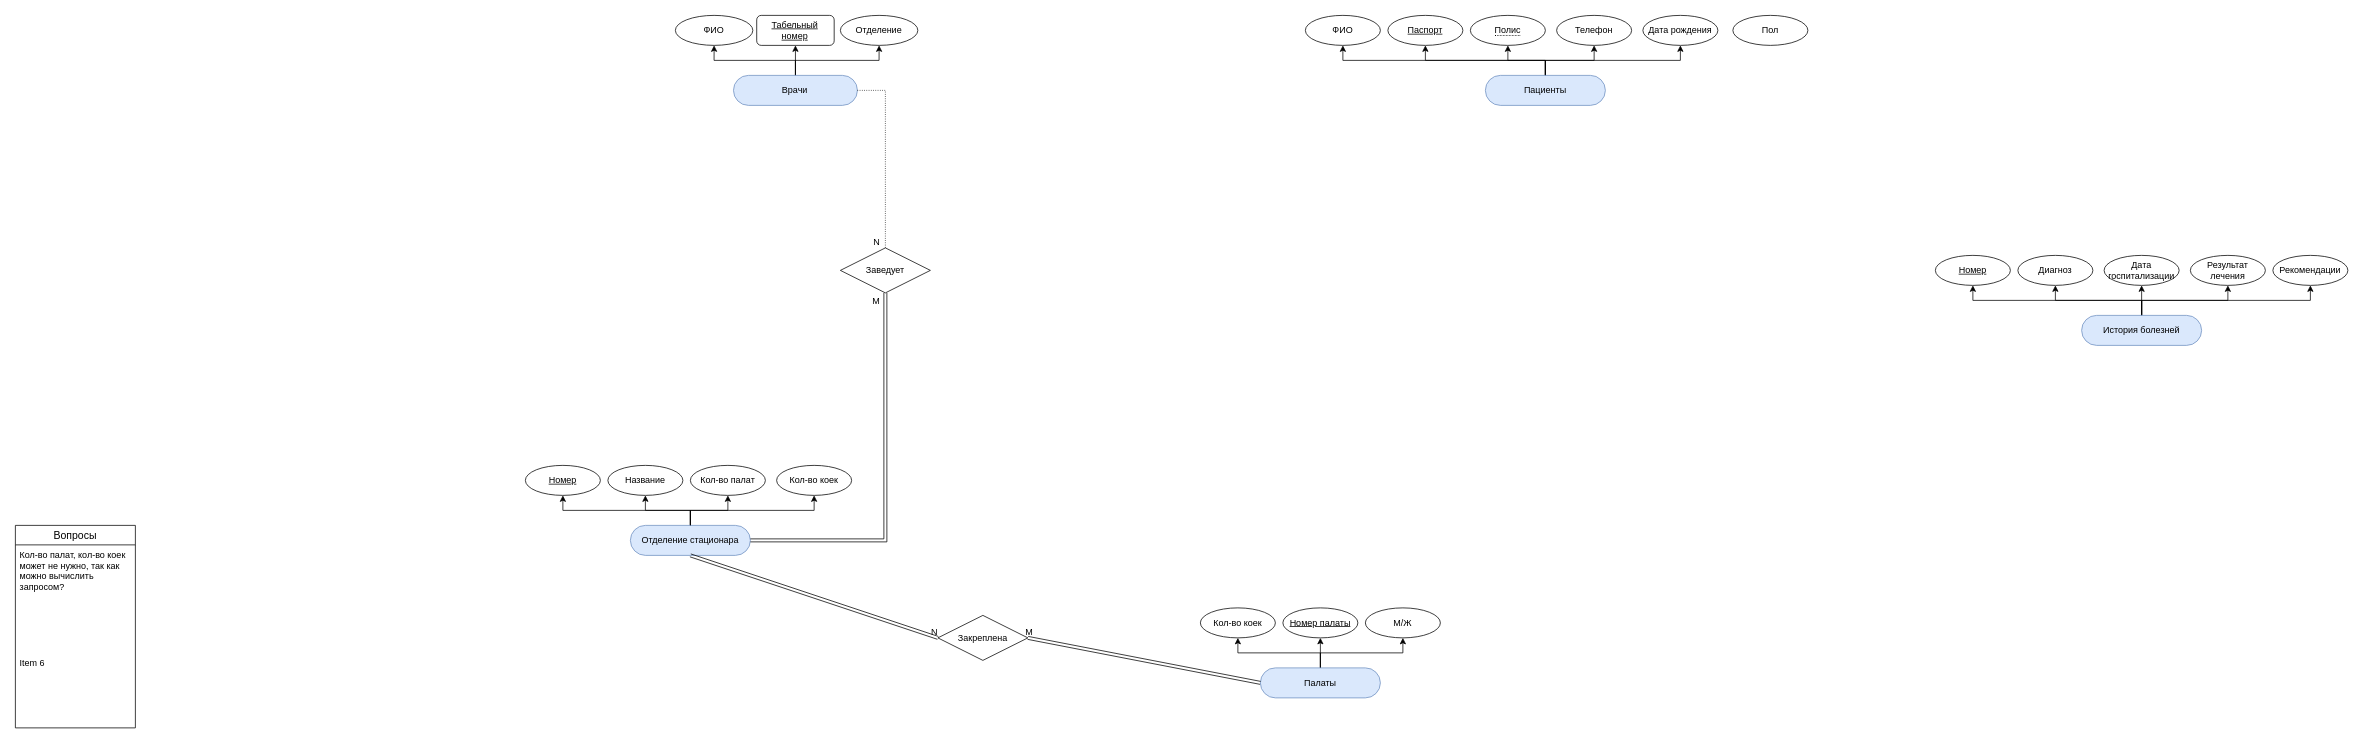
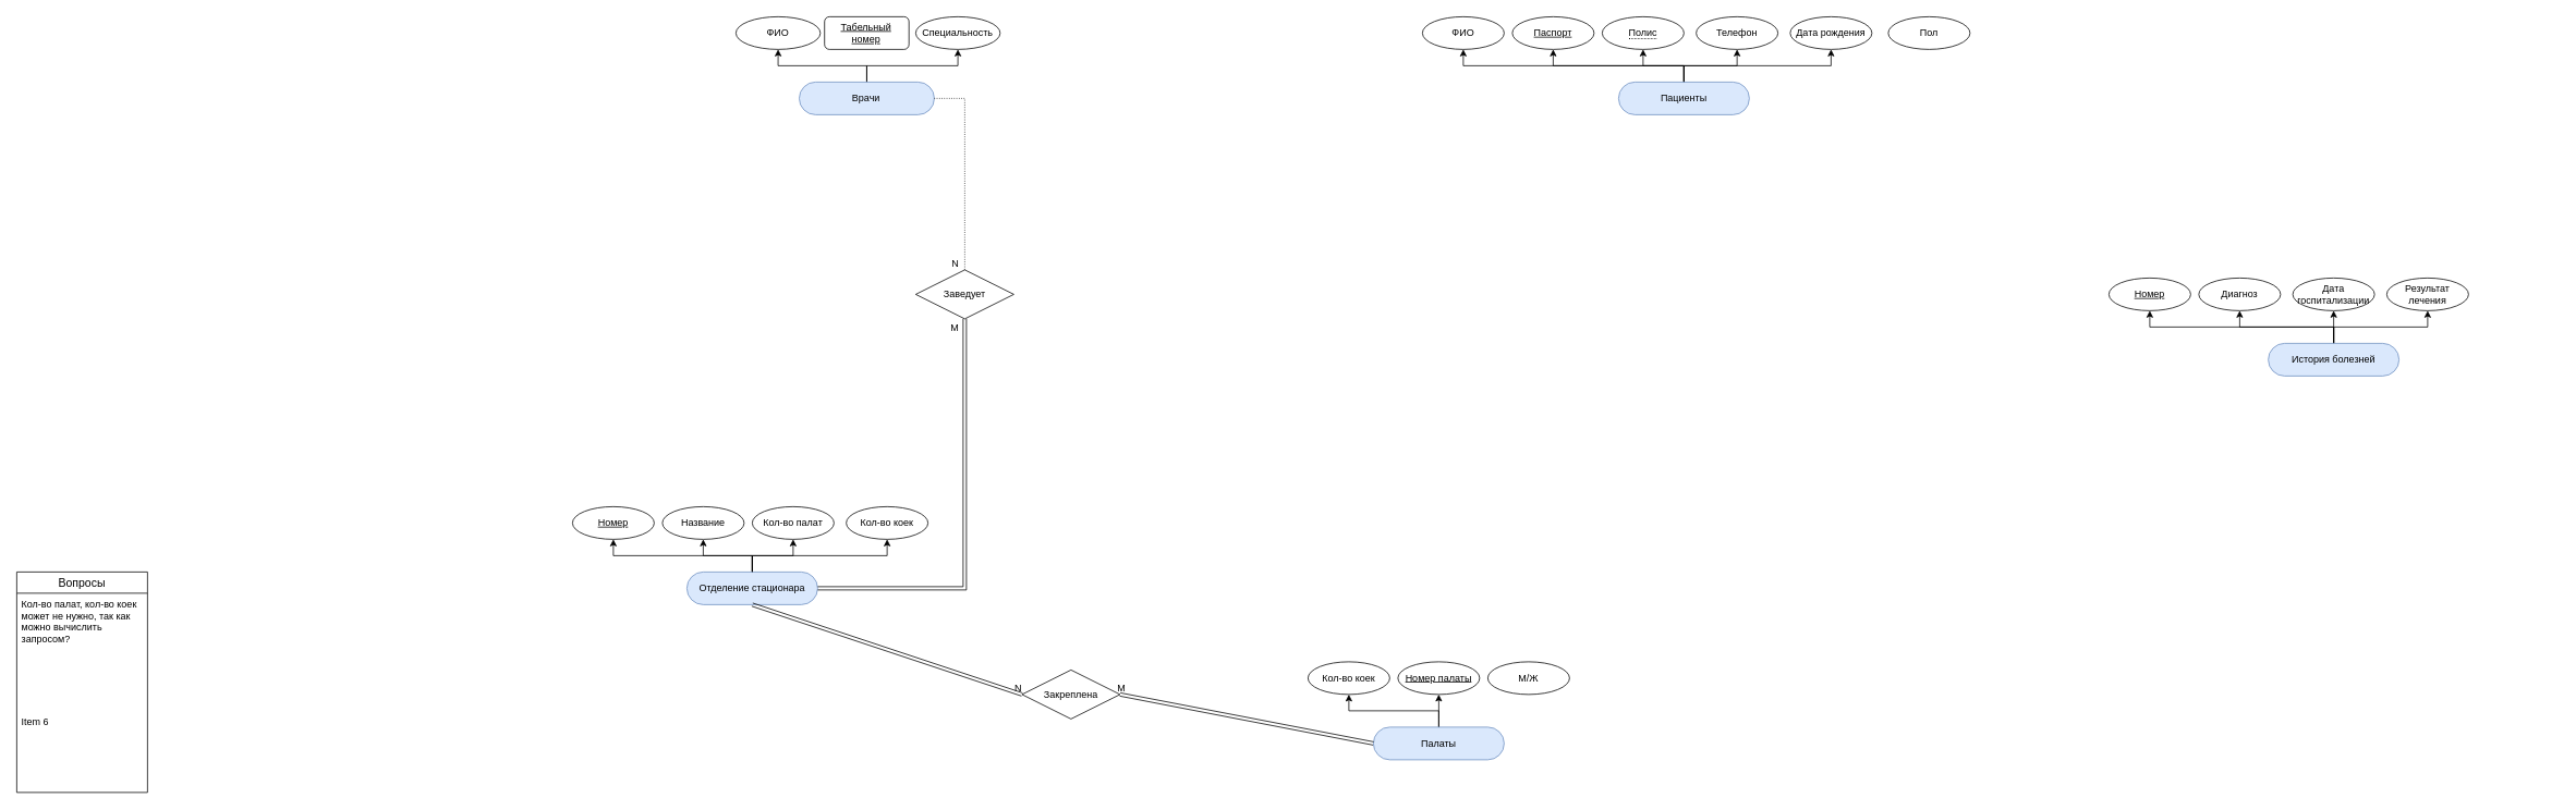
  <mxCell id="0" />
  <mxCell id="1" parent="0" />
  <mxCell id="2" value="" style="group;rounded=0;" parent="1" vertex="1" connectable="0"><mxGeometry x="1740" y="20" width="670" height="120" as="geometry" /></mxCell>
  <mxCell id="3" value="&lt;div&gt;Паспорт&lt;/div&gt;" style="ellipse;whiteSpace=wrap;html=1;align=center;fontStyle=4;" parent="2" vertex="1"><mxGeometry x="110" width="100" height="40" as="geometry" /></mxCell>
  <mxCell id="4" value="&lt;div&gt;&lt;span style=&quot;border-bottom: 1px dotted&quot;&gt;Полис&lt;/span&gt;&lt;/div&gt;&lt;div&gt;&lt;span style=&quot;border-bottom: 1px dotted&quot;&gt;&lt;/span&gt;&lt;/div&gt;" style="ellipse;whiteSpace=wrap;html=1;align=center;" parent="2" vertex="1"><mxGeometry x="220" width="100" height="40" as="geometry" /></mxCell>
  <mxCell id="5" value="ФИО" style="ellipse;whiteSpace=wrap;html=1;align=center;" parent="2" vertex="1"><mxGeometry width="100" height="40" as="geometry" /></mxCell>
  <mxCell id="6" value="Телефон" style="ellipse;whiteSpace=wrap;html=1;align=center;" parent="2" vertex="1"><mxGeometry x="335" width="100" height="40" as="geometry" /></mxCell>
  <mxCell id="7" value="Дата рождения" style="ellipse;whiteSpace=wrap;html=1;align=center;" parent="2" vertex="1"><mxGeometry x="450" width="100" height="40" as="geometry" /></mxCell>
  <mxCell id="8" style="edgeStyle=orthogonalEdgeStyle;rounded=0;orthogonalLoop=1;jettySize=auto;html=1;entryX=0.5;entryY=1;entryDx=0;entryDy=0;exitX=0.5;exitY=0;exitDx=0;exitDy=0;" parent="2" source="13" target="7" edge="1"><mxGeometry relative="1" as="geometry"><Array as="points"><mxPoint x="320" y="60" /><mxPoint x="500" y="60" /></Array></mxGeometry></mxCell>
  <mxCell id="9" style="edgeStyle=orthogonalEdgeStyle;rounded=0;orthogonalLoop=1;jettySize=auto;html=1;entryX=0.5;entryY=1;entryDx=0;entryDy=0;exitX=0.5;exitY=0;exitDx=0;exitDy=0;" parent="2" source="13" target="6" edge="1"><mxGeometry relative="1" as="geometry"><Array as="points"><mxPoint x="320" y="60" /><mxPoint x="385" y="60" /></Array></mxGeometry></mxCell>
  <mxCell id="10" style="edgeStyle=orthogonalEdgeStyle;rounded=0;orthogonalLoop=1;jettySize=auto;html=1;entryX=0.5;entryY=1;entryDx=0;entryDy=0;exitX=0.5;exitY=0;exitDx=0;exitDy=0;" parent="2" source="13" target="5" edge="1"><mxGeometry relative="1" as="geometry"><Array as="points"><mxPoint x="320" y="60" /><mxPoint x="50" y="60" /></Array></mxGeometry></mxCell>
  <mxCell id="11" style="edgeStyle=orthogonalEdgeStyle;rounded=0;orthogonalLoop=1;jettySize=auto;html=1;entryX=0.5;entryY=1;entryDx=0;entryDy=0;exitX=0.5;exitY=0;exitDx=0;exitDy=0;" parent="2" source="13" target="4" edge="1"><mxGeometry relative="1" as="geometry"><mxPoint x="100" y="-260" as="targetPoint" /><Array as="points"><mxPoint x="320" y="60" /><mxPoint x="270" y="60" /></Array></mxGeometry></mxCell>
  <mxCell id="12" value="" style="edgeStyle=orthogonalEdgeStyle;rounded=0;orthogonalLoop=1;jettySize=auto;html=1;entryX=0.5;entryY=1;entryDx=0;entryDy=0;" parent="2" source="13" target="3" edge="1"><mxGeometry relative="1" as="geometry"><mxPoint x="-10" y="-250" as="targetPoint" /><Array as="points"><mxPoint x="320" y="60" /><mxPoint x="160" y="60" /></Array></mxGeometry></mxCell>
  <mxCell id="13" value="&lt;div&gt;Пациенты&lt;/div&gt;" style="whiteSpace=wrap;html=1;align=center;fillColor=#dae8fc;strokeColor=#6c8ebf;rounded=1;arcSize=50;" parent="2" vertex="1"><mxGeometry x="240" y="80" width="160" height="40" as="geometry" /></mxCell>
  <mxCell id="14" value="&lt;div&gt;Пол&lt;/div&gt;" style="ellipse;whiteSpace=wrap;html=1;align=center;rounded=1;" parent="2" vertex="1"><mxGeometry x="570" width="100" height="40" as="geometry" /></mxCell>
  <mxCell id="15" value="" style="group;rounded=0;" parent="1" vertex="1" connectable="0"><mxGeometry x="2470" y="340" width="660" height="120" as="geometry" /></mxCell>
  <mxCell id="16" value="Номер" style="ellipse;whiteSpace=wrap;html=1;align=center;fontStyle=4;" parent="15" vertex="1"><mxGeometry x="110" width="100" height="40" as="geometry" /></mxCell>
  <mxCell id="17" value="Дата госпитализации" style="ellipse;whiteSpace=wrap;html=1;align=center;" parent="15" vertex="1"><mxGeometry x="335" width="100" height="40" as="geometry" /></mxCell>
  <mxCell id="18" value="Результат лечения" style="ellipse;whiteSpace=wrap;html=1;align=center;" parent="15" vertex="1"><mxGeometry x="450" width="100" height="40" as="geometry" /></mxCell>
  <mxCell id="19" style="edgeStyle=orthogonalEdgeStyle;rounded=0;orthogonalLoop=1;jettySize=auto;html=1;entryX=0.5;entryY=1;entryDx=0;entryDy=0;exitX=0.5;exitY=0;exitDx=0;exitDy=0;" parent="15" source="24" target="18" edge="1"><mxGeometry relative="1" as="geometry"><Array as="points"><mxPoint x="385" y="60" /><mxPoint x="500" y="60" /></Array></mxGeometry></mxCell>
  <mxCell id="20" style="edgeStyle=orthogonalEdgeStyle;rounded=0;orthogonalLoop=1;jettySize=auto;html=1;entryX=0.5;entryY=1;entryDx=0;entryDy=0;exitX=0.5;exitY=0;exitDx=0;exitDy=0;" parent="15" source="24" target="17" edge="1"><mxGeometry relative="1" as="geometry"><Array as="points"><mxPoint x="385" y="70" /><mxPoint x="385" y="70" /></Array></mxGeometry></mxCell>
  <mxCell id="21" value="" style="edgeStyle=orthogonalEdgeStyle;rounded=0;orthogonalLoop=1;jettySize=auto;html=1;entryX=0.5;entryY=1;entryDx=0;entryDy=0;" parent="15" source="24" target="16" edge="1"><mxGeometry relative="1" as="geometry"><mxPoint x="-10" y="-250" as="targetPoint" /><Array as="points"><mxPoint x="385" y="60" /><mxPoint x="160" y="60" /></Array></mxGeometry></mxCell>
- <mxCell id="22" style="edgeStyle=orthogonalEdgeStyle;rounded=0;orthogonalLoop=1;jettySize=auto;html=1;entryX=0.5;entryY=1;entryDx=0;entryDy=0;" parent="15" source="24" target="26" edge="1"><mxGeometry relative="1" as="geometry"><Array as="points"><mxPoint x="385" y="60" /><mxPoint x="610" y="60" /></Array></mxGeometry></mxCell>
  <mxCell id="23" style="edgeStyle=orthogonalEdgeStyle;rounded=0;orthogonalLoop=1;jettySize=auto;html=1;entryX=0.5;entryY=1;entryDx=0;entryDy=0;" parent="15" source="24" target="25" edge="1"><mxGeometry relative="1" as="geometry" /></mxCell>
  <mxCell id="24" value="&lt;div&gt;История болезней&lt;/div&gt;" style="whiteSpace=wrap;html=1;align=center;fillColor=#dae8fc;strokeColor=#6c8ebf;rounded=1;arcSize=50;" parent="15" vertex="1"><mxGeometry x="305" y="80" width="160" height="40" as="geometry" /></mxCell>
  <mxCell id="25" value="Диагноз" style="ellipse;whiteSpace=wrap;html=1;align=center;rounded=1;" parent="15" vertex="1"><mxGeometry x="220" width="100" height="40" as="geometry" /></mxCell>
- <mxCell id="26" value="Рекомендации" style="ellipse;whiteSpace=wrap;html=1;align=center;rounded=1;" parent="15" vertex="1"><mxGeometry x="560" width="100" height="40" as="geometry" /></mxCell>
  <mxCell id="27" value="" style="group;rounded=0;" parent="1" vertex="1" connectable="0"><mxGeometry x="1600" y="810" width="670" height="120" as="geometry" /></mxCell>
  <mxCell id="28" value="Номер палаты" style="ellipse;whiteSpace=wrap;html=1;align=center;fontStyle=4;" parent="27" vertex="1"><mxGeometry x="110" width="100" height="40" as="geometry" /></mxCell>
  <mxCell id="29" value="Кол-во коек" style="ellipse;whiteSpace=wrap;html=1;align=center;" parent="27" vertex="1"><mxGeometry width="100" height="40" as="geometry" /></mxCell>
  <mxCell id="30" style="edgeStyle=orthogonalEdgeStyle;rounded=0;orthogonalLoop=1;jettySize=auto;html=1;entryX=0.5;entryY=1;entryDx=0;entryDy=0;exitX=0.5;exitY=0;exitDx=0;exitDy=0;" parent="27" source="33" target="29" edge="1"><mxGeometry relative="1" as="geometry"><Array as="points"><mxPoint x="160" y="60" /><mxPoint x="50" y="60" /></Array></mxGeometry></mxCell>
  <mxCell id="31" value="" style="edgeStyle=orthogonalEdgeStyle;rounded=0;orthogonalLoop=1;jettySize=auto;html=1;entryX=0.5;entryY=1;entryDx=0;entryDy=0;" parent="27" source="33" target="28" edge="1"><mxGeometry relative="1" as="geometry"><mxPoint x="-10" y="-250" as="targetPoint" /><Array as="points"><mxPoint x="160" y="70" /><mxPoint x="160" y="70" /></Array></mxGeometry></mxCell>
- <mxCell id="32" style="edgeStyle=orthogonalEdgeStyle;rounded=0;orthogonalLoop=1;jettySize=auto;html=1;entryX=0.5;entryY=1;entryDx=0;entryDy=0;" parent="27" source="33" target="34" edge="1"><mxGeometry relative="1" as="geometry" /></mxCell>
  <mxCell id="33" value="&lt;div&gt;Палаты&lt;/div&gt;" style="whiteSpace=wrap;html=1;align=center;fillColor=#dae8fc;strokeColor=#6c8ebf;rounded=1;arcSize=50;" parent="27" vertex="1"><mxGeometry x="80" y="80" width="160" height="40" as="geometry" /></mxCell>
  <mxCell id="34" value="М/Ж" style="ellipse;whiteSpace=wrap;html=1;align=center;rounded=1;" parent="27" vertex="1"><mxGeometry x="220" width="100" height="40" as="geometry" /></mxCell>
  <mxCell id="35" value="" style="group;rounded=0;" vertex="1" connectable="0" parent="1"><mxGeometry x="700" y="620" width="670" height="120" as="geometry" /></mxCell>
  <mxCell id="36" value="Кол-во коек" style="ellipse;whiteSpace=wrap;html=1;align=center;" vertex="1" parent="35"><mxGeometry x="335" width="100" height="40" as="geometry" /></mxCell>
  <mxCell id="37" style="edgeStyle=orthogonalEdgeStyle;rounded=0;orthogonalLoop=1;jettySize=auto;html=1;entryX=0.5;entryY=1;entryDx=0;entryDy=0;exitX=0.5;exitY=0;exitDx=0;exitDy=0;" edge="1" parent="35" source="40" target="36"><mxGeometry relative="1" as="geometry"><Array as="points"><mxPoint x="220" y="60" /><mxPoint x="385" y="60" /></Array></mxGeometry></mxCell>
  <mxCell id="38" style="edgeStyle=orthogonalEdgeStyle;rounded=0;orthogonalLoop=1;jettySize=auto;html=1;exitX=0.5;exitY=0;exitDx=0;exitDy=0;entryX=0.5;entryY=1;entryDx=0;entryDy=0;" edge="1" parent="35" source="40" target="41"><mxGeometry relative="1" as="geometry"><Array as="points"><mxPoint x="220" y="60" /><mxPoint x="50" y="60" /></Array><mxPoint x="60" y="80" as="targetPoint" /></mxGeometry></mxCell>
  <mxCell id="39" style="edgeStyle=orthogonalEdgeStyle;rounded=0;orthogonalLoop=1;jettySize=auto;html=1;entryX=0.5;entryY=1;entryDx=0;entryDy=0;exitX=0.5;exitY=0;exitDx=0;exitDy=0;" edge="1" parent="35" source="40"><mxGeometry relative="1" as="geometry"><mxPoint x="270" y="40" as="targetPoint" /><Array as="points"><mxPoint x="220" y="60" /><mxPoint x="270" y="60" /></Array></mxGeometry></mxCell>
  <mxCell id="40" value="Отделение стационара" style="whiteSpace=wrap;html=1;align=center;fillColor=#dae8fc;strokeColor=#6c8ebf;rounded=1;arcSize=50;" vertex="1" parent="35"><mxGeometry x="140" y="80" width="160" height="40" as="geometry" /></mxCell>
  <mxCell id="41" value="&lt;div&gt;Номер&lt;/div&gt;" style="ellipse;whiteSpace=wrap;html=1;align=center;fontStyle=4;" vertex="1" parent="35"><mxGeometry width="100" height="40" as="geometry" /></mxCell>
  <mxCell id="42" value="Кол-во палат" style="ellipse;whiteSpace=wrap;html=1;align=center;" vertex="1" parent="35"><mxGeometry x="220" width="100" height="40" as="geometry" /></mxCell>
  <mxCell id="43" value="" style="group" vertex="1" connectable="0" parent="1"><mxGeometry x="900" y="20" width="323.282" height="120" as="geometry" /></mxCell>
  <mxCell id="44" value="&lt;div&gt;Табельный&lt;/div&gt;&lt;div&gt;номер&lt;/div&gt;" style="whiteSpace=wrap;html=1;align=center;fontStyle=4;rounded=1;" parent="43" vertex="1"><mxGeometry x="108.447" width="103.279" height="40" as="geometry" /></mxCell>
  <mxCell id="45" value="ФИО" style="ellipse;whiteSpace=wrap;html=1;align=center;" parent="43" vertex="1"><mxGeometry width="103.279" height="40" as="geometry" /></mxCell>
- <mxCell id="46" value="Отделение" style="ellipse;whiteSpace=wrap;html=1;align=center;" parent="43" vertex="1"><mxGeometry x="220.003" width="103.279" height="40" as="geometry" /></mxCell>
+ <mxCell id="46" value="Специальность" style="ellipse;whiteSpace=wrap;html=1;align=center;" parent="43" vertex="1"><mxGeometry x="220.003" width="103.279" height="40" as="geometry" /></mxCell>
  <mxCell id="47" style="edgeStyle=orthogonalEdgeStyle;rounded=0;orthogonalLoop=1;jettySize=auto;html=1;entryX=0.5;entryY=1;entryDx=0;entryDy=0;" parent="43" source="50" target="45" edge="1"><mxGeometry relative="1" as="geometry"><Array as="points"><mxPoint x="160" y="60" /><mxPoint x="52" y="60" /></Array></mxGeometry></mxCell>
- <mxCell id="48" value="" style="edgeStyle=orthogonalEdgeStyle;rounded=0;orthogonalLoop=1;jettySize=auto;html=1;entryX=0.5;entryY=1;entryDx=0;entryDy=0;" parent="43" source="50" target="44" edge="1"><mxGeometry relative="1" as="geometry"><mxPoint x="-10.328" y="-250" as="targetPoint" /></mxGeometry></mxCell>
  <mxCell id="49" style="edgeStyle=orthogonalEdgeStyle;rounded=0;orthogonalLoop=1;jettySize=auto;html=1;entryX=0.5;entryY=1;entryDx=0;entryDy=0;" parent="43" source="50" target="46" edge="1"><mxGeometry relative="1" as="geometry" /></mxCell>
  <mxCell id="50" value="Врачи" style="whiteSpace=wrap;html=1;align=center;fillColor=#dae8fc;strokeColor=#6c8ebf;rounded=1;arcSize=50;" parent="43" vertex="1"><mxGeometry x="77.46" y="80" width="165.246" height="40" as="geometry" /></mxCell>
  <mxCell id="51" value="Название" style="ellipse;whiteSpace=wrap;html=1;align=center;" vertex="1" parent="1"><mxGeometry x="810" y="620" width="100" height="40" as="geometry" /></mxCell>
  <mxCell id="52" style="edgeStyle=orthogonalEdgeStyle;rounded=0;orthogonalLoop=1;jettySize=auto;html=1;entryX=0.5;entryY=1;entryDx=0;entryDy=0;" edge="1" parent="1" source="40" target="51"><mxGeometry relative="1" as="geometry" /></mxCell>
  <mxCell id="53" value="Вопросы" style="swimlane;fontStyle=0;childLayout=stackLayout;horizontal=1;startSize=26;horizontalStack=0;resizeParent=1;resizeParentMax=0;resizeLast=0;collapsible=1;marginBottom=0;align=center;fontSize=14;" vertex="1" parent="1"><mxGeometry x="20" y="700" width="160" height="270" as="geometry" /></mxCell>
  <mxCell id="54" value="Кол-во палат, кол-во коек&#10;может не нужно, так как&#10;можно вычислить&#10;запросом?&#10;" style="text;strokeColor=none;fillColor=none;spacingLeft=4;spacingRight=4;overflow=hidden;rotatable=0;points=[[0,0.5],[1,0.5]];portConstraint=eastwest;fontSize=12;" vertex="1" parent="53"><mxGeometry y="26" width="160" height="144" as="geometry" /></mxCell>
  <mxCell id="55" value="Item 6" style="text;strokeColor=none;fillColor=none;spacingLeft=4;spacingRight=4;overflow=hidden;rotatable=0;points=[[0,0.5],[1,0.5]];portConstraint=eastwest;fontSize=12;" vertex="1" parent="53"><mxGeometry y="170" width="160" height="100" as="geometry" /></mxCell>
  <mxCell id="56" value="&lt;div&gt;Заведует&lt;/div&gt;" style="shape=rhombus;perimeter=rhombusPerimeter;whiteSpace=wrap;html=1;align=center;" vertex="1" parent="1"><mxGeometry x="1120" y="330" width="120" height="60" as="geometry" /></mxCell>
  <mxCell id="57" value="" style="endArrow=none;html=1;rounded=0;dashed=1;dashPattern=1 2;exitX=1;exitY=0.5;exitDx=0;exitDy=0;entryX=0.5;entryY=0;entryDx=0;entryDy=0;" edge="1" parent="1" source="50" target="56"><mxGeometry relative="1" as="geometry"><mxPoint x="1160" y="190" as="sourcePoint" /><mxPoint x="1320" y="190" as="targetPoint" /><Array as="points"><mxPoint x="1180" y="120" /></Array></mxGeometry></mxCell>
  <mxCell id="58" value="N" style="resizable=0;html=1;align=right;verticalAlign=bottom;" connectable="0" vertex="1" parent="57"><mxGeometry x="1" relative="1" as="geometry"><mxPoint x="-7" as="offset" /></mxGeometry></mxCell>
  <mxCell id="59" value="" style="shape=link;html=1;rounded=0;exitX=1;exitY=0.5;exitDx=0;exitDy=0;entryX=0.5;entryY=1;entryDx=0;entryDy=0;" edge="1" parent="1" source="40" target="56"><mxGeometry relative="1" as="geometry"><mxPoint x="1030" y="730" as="sourcePoint" /><mxPoint x="1190" y="720" as="targetPoint" /><Array as="points"><mxPoint x="1180" y="720" /></Array></mxGeometry></mxCell>
  <mxCell id="60" value="&lt;div&gt;M&lt;/div&gt;" style="resizable=0;html=1;align=right;verticalAlign=bottom;" connectable="0" vertex="1" parent="59"><mxGeometry x="1" relative="1" as="geometry"><mxPoint x="-7" y="19" as="offset" /></mxGeometry></mxCell>
  <mxCell id="61" value="Закреплена" style="shape=rhombus;perimeter=rhombusPerimeter;whiteSpace=wrap;html=1;align=center;" vertex="1" parent="1"><mxGeometry x="1250" y="820" width="120" height="60" as="geometry" /></mxCell>
  <mxCell id="62" value="" style="shape=link;html=1;rounded=0;exitX=0.5;exitY=1;exitDx=0;exitDy=0;entryX=0;entryY=0.5;entryDx=0;entryDy=0;" edge="1" parent="1" source="40" target="61"><mxGeometry relative="1" as="geometry"><mxPoint x="840" y="880" as="sourcePoint" /><mxPoint x="920" y="900" as="targetPoint" /><Array as="points" /></mxGeometry></mxCell>
  <mxCell id="63" value="N" style="resizable=0;html=1;align=right;verticalAlign=bottom;" connectable="0" vertex="1" parent="62"><mxGeometry x="1" relative="1" as="geometry" /></mxCell>
  <mxCell id="64" value="" style="shape=link;html=1;rounded=0;exitX=0;exitY=0.5;exitDx=0;exitDy=0;entryX=1;entryY=0.5;entryDx=0;entryDy=0;" edge="1" parent="1" source="33" target="61"><mxGeometry relative="1" as="geometry"><mxPoint x="1260" y="869.44" as="sourcePoint" /><mxPoint x="1420" y="869.44" as="targetPoint" /></mxGeometry></mxCell>
  <mxCell id="65" value="M" style="resizable=0;html=1;align=right;verticalAlign=bottom;" connectable="0" vertex="1" parent="64"><mxGeometry x="1" relative="1" as="geometry"><mxPoint x="7" as="offset" /></mxGeometry></mxCell>
